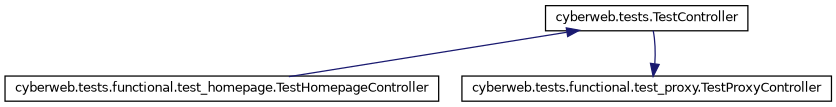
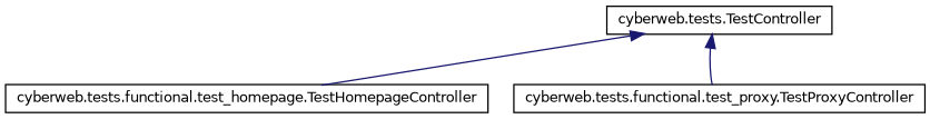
  digraph {
    rankdir=TB
    node [color=black fillcolor=white fontname=Helvetica fontsize=10 shape=record style=filled]
    edge [color=midnightblue dir=back fontname=Helvetica fontsize=10 labelfontname=Helvetica labelfontsize=10 style=solid]
    n1 [height=0.2 label="cyberweb.tests.TestController" width=0.4]
    n2 [height=0.2 label="cyberweb.tests.functional.test_homepage.TestHomepageController" width=0.4]
    n3 [height=0.2 label="cyberweb.tests.functional.test_proxy.TestProxyController" width=0.4]
    n1 -> n2
-   n3 -> n1
+   n1 -> n3
  }
